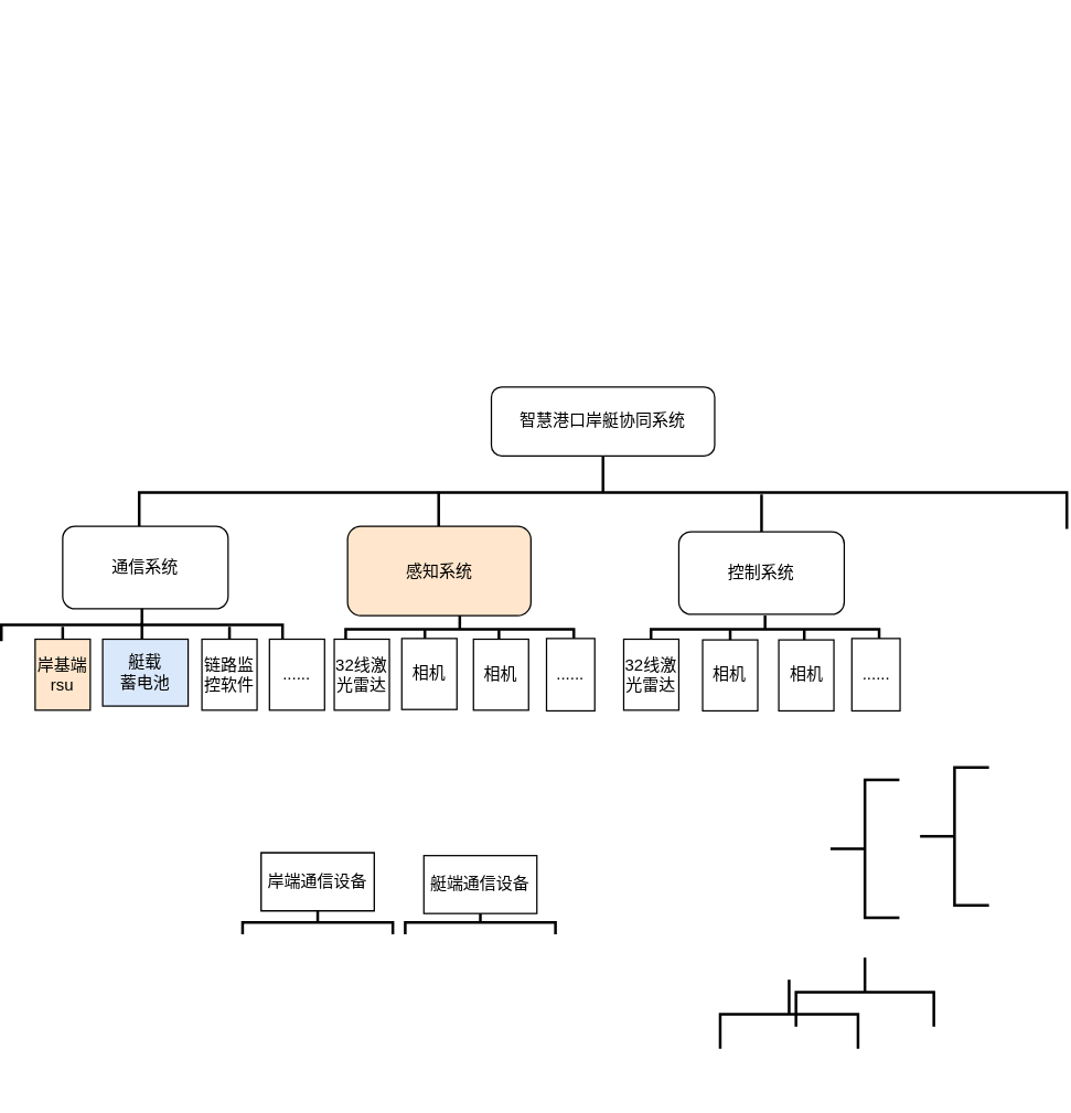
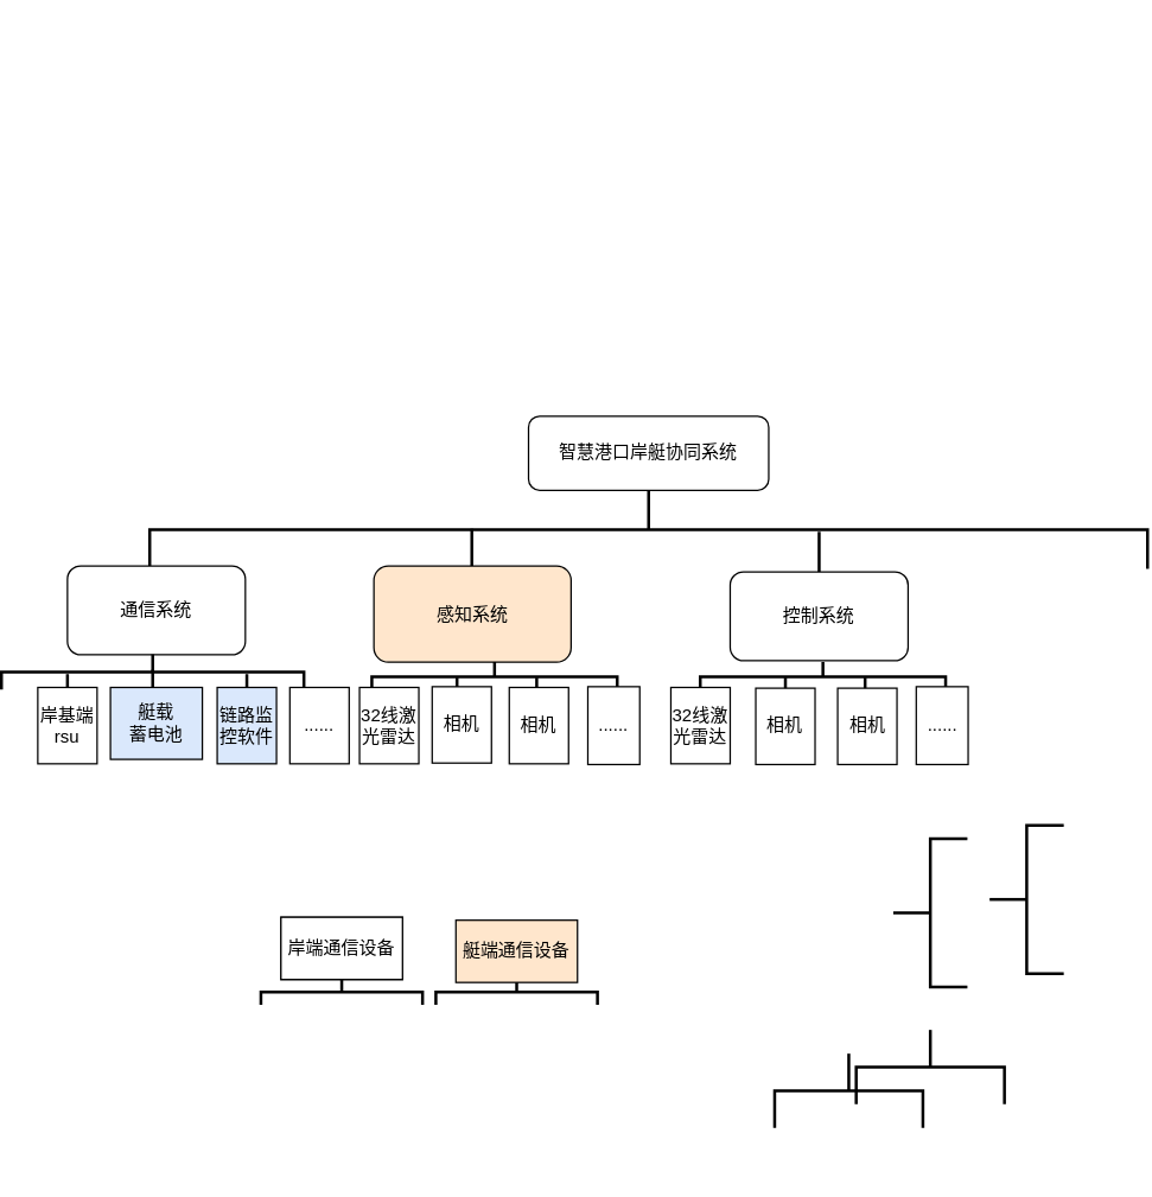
  <mxCell id="0" />
  <mxCell id="1" parent="0" />
  <mxCell id="2" value="&lt;span&gt;智慧港口岸艇协同系统&lt;/span&gt;" style="rounded=1;whiteSpace=wrap;html=1;" vertex="1" parent="1"><mxGeometry x="351" y="280" width="162" height="50" as="geometry" /></mxCell>
  <mxCell id="3" value="" style="strokeWidth=2;html=1;shape=mxgraph.flowchart.annotation_2;align=left;labelPosition=right;pointerEvents=1;rotation=90;" vertex="1" parent="1"><mxGeometry x="405.5" y="20" width="53" height="673" as="geometry" /></mxCell>
  <mxCell id="4" value="通信系统" style="rounded=1;whiteSpace=wrap;html=1;" vertex="1" parent="1"><mxGeometry x="40" y="381" width="120" height="60" as="geometry" /></mxCell>
  <mxCell id="5" value="控制系统" style="rounded=1;whiteSpace=wrap;html=1;" vertex="1" parent="1"><mxGeometry x="487" y="385" width="120" height="60" as="geometry" /></mxCell>
  <mxCell id="6" value="" style="line;strokeWidth=2;direction=south;html=1;" vertex="1" parent="1"><mxGeometry x="307.75" y="356" width="10" height="31" as="geometry" /></mxCell>
  <mxCell id="7" value="" style="line;strokeWidth=2;direction=south;html=1;" vertex="1" parent="1"><mxGeometry x="542" y="358" width="10" height="27" as="geometry" /></mxCell>
  <mxCell id="8" value="" style="strokeWidth=2;html=1;shape=mxgraph.flowchart.annotation_2;align=left;labelPosition=right;pointerEvents=1;rotation=90;" vertex="1" parent="1"><mxGeometry x="85.62" y="350.62" width="23.75" height="204" as="geometry" /></mxCell>
  <mxCell id="9" value="" style="strokeWidth=2;html=1;shape=mxgraph.flowchart.annotation_2;align=left;labelPosition=right;pointerEvents=1;" vertex="1" parent="1"><mxGeometry x="662" y="556" width="50" height="100" as="geometry" /></mxCell>
  <mxCell id="10" value="" style="strokeWidth=2;html=1;shape=mxgraph.flowchart.annotation_2;align=left;labelPosition=right;pointerEvents=1;" vertex="1" parent="1"><mxGeometry x="597" y="565" width="50" height="100" as="geometry" /></mxCell>
  <mxCell id="11" value="岸端" style="rounded=0;whiteSpace=wrap;html=1;" vertex="1" parent="1"><mxGeometry x="184" y="618" width="82" height="42" as="geometry" /></mxCell>
  <mxCell id="12" value="岸端通信设备" style="rounded=0;whiteSpace=wrap;html=1;" vertex="1" parent="1"><mxGeometry x="184" y="618" width="82" height="42" as="geometry" /></mxCell>
  <mxCell id="13" value="" style="strokeWidth=2;html=1;shape=mxgraph.flowchart.annotation_2;align=left;labelPosition=right;pointerEvents=1;rotation=90;" vertex="1" parent="1"><mxGeometry x="216.5" y="614" width="17" height="109" as="geometry" /></mxCell>
  <mxCell id="14" value="" style="strokeWidth=2;html=1;shape=mxgraph.flowchart.annotation_2;align=left;labelPosition=right;pointerEvents=1;rotation=90;" vertex="1" parent="1"><mxGeometry x="597" y="669" width="50" height="100" as="geometry" /></mxCell>
  <mxCell id="15" value="" style="strokeWidth=2;html=1;shape=mxgraph.flowchart.annotation_2;align=left;labelPosition=right;pointerEvents=1;rotation=90;" vertex="1" parent="1"><mxGeometry x="542" y="685" width="50" height="100" as="geometry" /></mxCell>
  <mxCell id="16" value="" style="strokeWidth=2;html=1;shape=mxgraph.flowchart.annotation_2;align=left;labelPosition=right;pointerEvents=1;rotation=90;" vertex="1" parent="1"><mxGeometry x="334.5" y="614" width="17" height="109" as="geometry" /></mxCell>
- <mxCell id="17" value="艇端通信设备" style="rounded=0;whiteSpace=wrap;html=1;" vertex="1" parent="1"><mxGeometry x="302" y="620" width="82" height="42" as="geometry" /></mxCell>
+ <mxCell id="17" value="艇端通信设备" style="rounded=0;whiteSpace=wrap;html=1;fillColor=#ffe6cc;" vertex="1" parent="1"><mxGeometry x="302" y="620" width="82" height="42" as="geometry" /></mxCell>
  <mxCell id="18" value="艇载&lt;br&gt;蓄电池" style="rounded=0;whiteSpace=wrap;html=1;fillColor=#dae8fc;" vertex="1" parent="1"><mxGeometry x="69" y="463" width="62" height="48.5" as="geometry" /></mxCell>
  <mxCell id="19" value="......" style="rounded=0;whiteSpace=wrap;html=1;" vertex="1" parent="1"><mxGeometry x="190" y="463" width="40" height="51.5" as="geometry" /></mxCell>
  <mxCell id="20" value="" style="line;strokeWidth=2;direction=south;html=1;" vertex="1" parent="1"><mxGeometry x="35" y="454" width="10" height="12" as="geometry" /></mxCell>
  <mxCell id="21" value="" style="line;strokeWidth=2;direction=south;html=1;" vertex="1" parent="1"><mxGeometry x="92.49" y="451" width="10" height="12" as="geometry" /></mxCell>
- <mxCell id="22" value="岸基端rsu" style="rounded=0;whiteSpace=wrap;html=1;fillColor=#ffe6cc;" vertex="1" parent="1"><mxGeometry x="20" y="463" width="40" height="51.5" as="geometry" /></mxCell>
+ <mxCell id="22" value="岸基端rsu" style="rounded=0;whiteSpace=wrap;html=1;" vertex="1" parent="1"><mxGeometry x="20" y="463" width="40" height="51.5" as="geometry" /></mxCell>
  <mxCell id="23" value="" style="line;strokeWidth=2;direction=south;html=1;" vertex="1" parent="1"><mxGeometry x="156" y="454" width="10" height="22" as="geometry" /></mxCell>
- <mxCell id="24" value="链路监控软件" style="rounded=0;whiteSpace=wrap;html=1;" vertex="1" parent="1"><mxGeometry x="141" y="463" width="40" height="51.5" as="geometry" /></mxCell>
+ <mxCell id="24" value="链路监控软件" style="rounded=0;whiteSpace=wrap;html=1;fillColor=#dae8fc;" vertex="1" parent="1"><mxGeometry x="141" y="463" width="40" height="51.5" as="geometry" /></mxCell>
  <mxCell id="25" value="感知系统" style="rounded=1;whiteSpace=wrap;html=1;fillColor=#ffe6cc;" vertex="1" parent="1"><mxGeometry x="246.69" y="381" width="133" height="65" as="geometry" /></mxCell>
  <mxCell id="26" value="" style="strokeWidth=2;html=1;shape=mxgraph.flowchart.annotation_2;align=left;labelPosition=right;pointerEvents=1;rotation=90;" vertex="1" parent="1"><mxGeometry x="318.11" y="373" width="19.89" height="165.5" as="geometry" /></mxCell>
  <mxCell id="27" value="......" style="rounded=0;whiteSpace=wrap;html=1;" vertex="1" parent="1"><mxGeometry x="391" y="462.5" width="35" height="52.5" as="geometry" /></mxCell>
  <mxCell id="28" value="" style="line;strokeWidth=2;direction=south;html=1;" vertex="1" parent="1"><mxGeometry x="297.75" y="456.38" width="10" height="12" as="geometry" /></mxCell>
  <mxCell id="29" value="" style="line;strokeWidth=2;direction=south;html=1;" vertex="1" parent="1"><mxGeometry x="351.5" y="456.38" width="10" height="12" as="geometry" /></mxCell>
  <mxCell id="30" value="32线激光雷达" style="rounded=0;whiteSpace=wrap;html=1;" vertex="1" parent="1"><mxGeometry x="237" y="463" width="40" height="51.5" as="geometry" /></mxCell>
  <mxCell id="31" value="相机" style="rounded=0;whiteSpace=wrap;html=1;" vertex="1" parent="1"><mxGeometry x="286" y="462.5" width="40" height="51.5" as="geometry" /></mxCell>
  <mxCell id="32" value="相机" style="rounded=0;whiteSpace=wrap;html=1;" vertex="1" parent="1"><mxGeometry x="338" y="463" width="40" height="51.5" as="geometry" /></mxCell>
  <mxCell id="33" value="" style="strokeWidth=2;html=1;shape=mxgraph.flowchart.annotation_2;align=left;labelPosition=right;pointerEvents=1;rotation=90;" vertex="1" parent="1"><mxGeometry x="539.61" y="373" width="19.89" height="165.5" as="geometry" /></mxCell>
  <mxCell id="34" value="......" style="rounded=0;whiteSpace=wrap;html=1;" vertex="1" parent="1"><mxGeometry x="612.5" y="462.5" width="35" height="52.5" as="geometry" /></mxCell>
  <mxCell id="35" value="" style="line;strokeWidth=2;direction=south;html=1;" vertex="1" parent="1"><mxGeometry x="519.25" y="456.38" width="10" height="12" as="geometry" /></mxCell>
  <mxCell id="36" value="" style="line;strokeWidth=2;direction=south;html=1;" vertex="1" parent="1"><mxGeometry x="573" y="456.38" width="10" height="12" as="geometry" /></mxCell>
  <mxCell id="37" value="32线激光雷达" style="rounded=0;whiteSpace=wrap;html=1;" vertex="1" parent="1"><mxGeometry x="447" y="463" width="40" height="51.5" as="geometry" /></mxCell>
  <mxCell id="38" value="相机" style="rounded=0;whiteSpace=wrap;html=1;" vertex="1" parent="1"><mxGeometry x="504.25" y="463.5" width="40" height="51.5" as="geometry" /></mxCell>
  <mxCell id="39" value="相机" style="rounded=0;whiteSpace=wrap;html=1;" vertex="1" parent="1"><mxGeometry x="559.5" y="463.5" width="40" height="51.5" as="geometry" /></mxCell>
